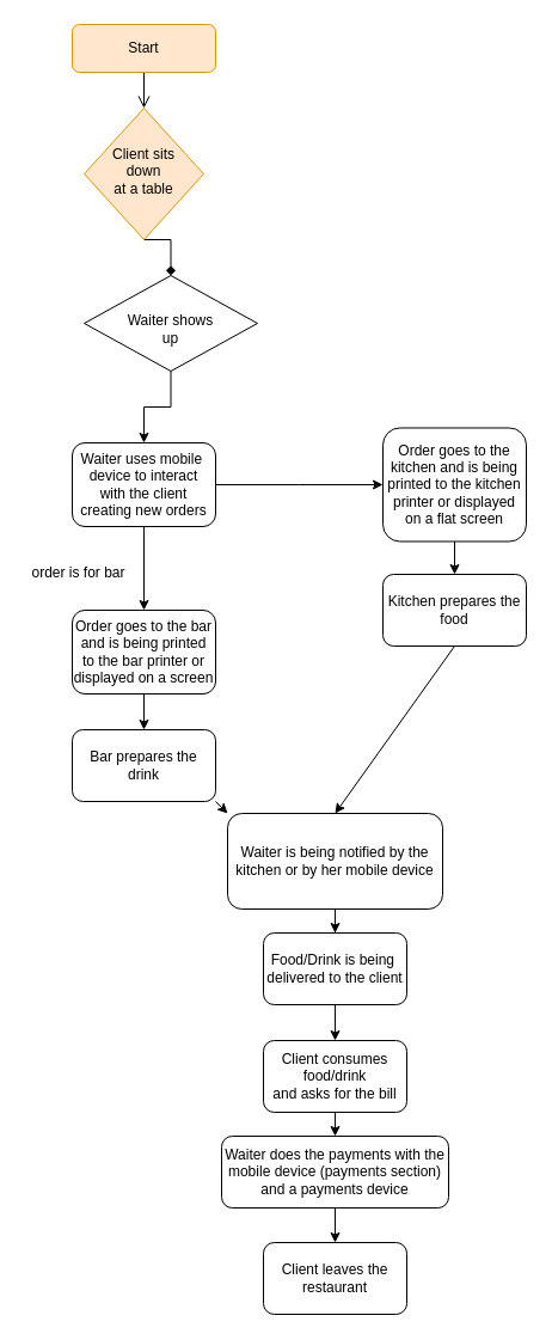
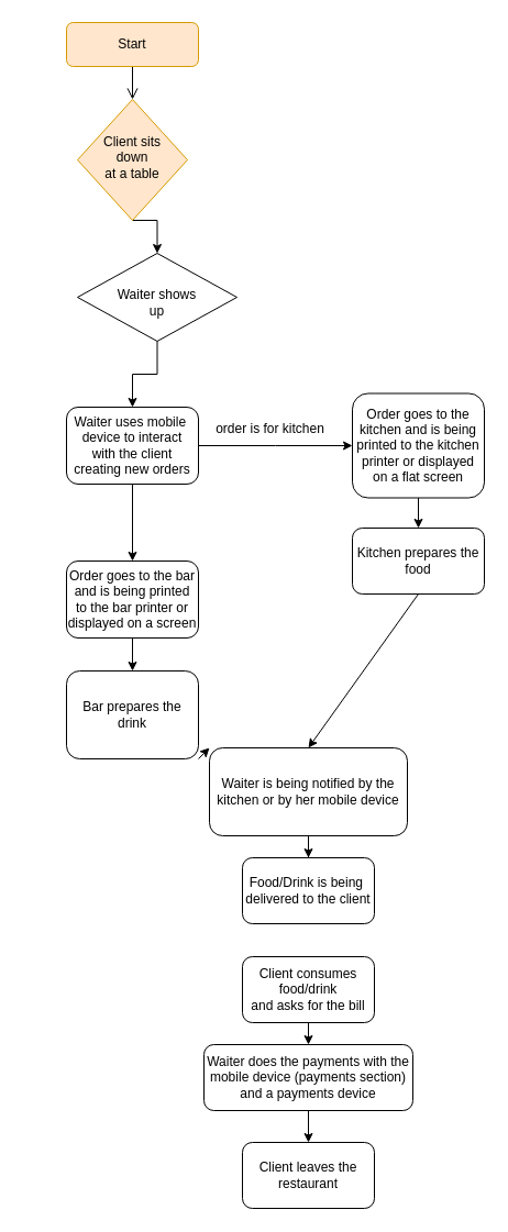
  <mxCell id="0" />
  <mxCell id="1" parent="0" />
  <mxCell id="2" value="" style="rounded=0;html=1;jettySize=auto;orthogonalLoop=1;fontSize=11;endArrow=open;endFill=0;endSize=8;strokeWidth=1;shadow=0;labelBackgroundColor=none;edgeStyle=orthogonalEdgeStyle;" parent="1" source="3" target="5" edge="1"><mxGeometry relative="1" as="geometry" /></mxCell>
  <mxCell id="3" value="Start" style="rounded=1;whiteSpace=wrap;html=1;fontSize=12;glass=0;strokeWidth=1;shadow=0;fillColor=#ffe6cc;strokeColor=#d79b00;" parent="1" vertex="1"><mxGeometry x="60" y="20" width="120" height="40" as="geometry" /></mxCell>
- <mxCell id="4" style="edgeStyle=orthogonalEdgeStyle;rounded=0;orthogonalLoop=1;jettySize=auto;html=1;exitX=0.5;exitY=1;exitDx=0;exitDy=0;entryX=0.5;entryY=0;entryDx=0;entryDy=0;endArrow=diamond;" edge="1" parent="1" source="5" target="7"><mxGeometry relative="1" as="geometry" /></mxCell>
+ <mxCell id="4" style="edgeStyle=orthogonalEdgeStyle;rounded=0;orthogonalLoop=1;jettySize=auto;html=1;exitX=0.5;exitY=1;exitDx=0;exitDy=0;entryX=0.5;entryY=0;entryDx=0;entryDy=0;" edge="1" parent="1" source="5" target="7"><mxGeometry relative="1" as="geometry" /></mxCell>
  <mxCell id="5" value="Client sits &lt;br&gt;down&lt;br&gt;at a table" style="rhombus;whiteSpace=wrap;html=1;shadow=0;fontFamily=Helvetica;fontSize=12;align=center;strokeWidth=1;spacing=6;spacingTop=-4;fillColor=#ffe6cc;strokeColor=#d79b00;" parent="1" vertex="1"><mxGeometry x="70" y="90" width="100" height="110" as="geometry" /></mxCell>
  <mxCell id="6" style="edgeStyle=orthogonalEdgeStyle;rounded=0;orthogonalLoop=1;jettySize=auto;html=1;exitX=0.5;exitY=1;exitDx=0;exitDy=0;entryX=0.5;entryY=0;entryDx=0;entryDy=0;" edge="1" parent="1" source="7" target="9"><mxGeometry relative="1" as="geometry" /></mxCell>
  <mxCell id="7" value="&lt;br&gt;Waiter shows &lt;br&gt;up" style="rhombus;whiteSpace=wrap;html=1;shadow=0;fontFamily=Helvetica;fontSize=12;align=center;strokeWidth=1;spacing=6;spacingTop=-4;" parent="1" vertex="1"><mxGeometry x="70" y="230" width="145" height="80" as="geometry" /></mxCell>
  <mxCell id="8" style="edgeStyle=orthogonalEdgeStyle;rounded=0;orthogonalLoop=1;jettySize=auto;html=1;exitX=1;exitY=0.5;exitDx=0;exitDy=0;" edge="1" parent="1" source="9"><mxGeometry relative="1" as="geometry"><mxPoint x="320" y="405" as="targetPoint" /></mxGeometry></mxCell>
  <mxCell id="9" value="Waiter uses mobile&amp;nbsp;&lt;br&gt;device to interact&lt;br&gt;with the client creating new orders" style="rounded=1;whiteSpace=wrap;html=1;fontSize=12;glass=0;strokeWidth=1;shadow=0;" parent="1" vertex="1"><mxGeometry x="60" y="370" width="120" height="70" as="geometry" /></mxCell>
- <mxCell id="11" value="order is for bar" style="text;html=1;align=center;verticalAlign=middle;resizable=0;points=[];autosize=1;strokeColor=none;" vertex="1" parent="1"><mxGeometry x="20" y="469" width="90" height="20" as="geometry" /></mxCell>
+ <mxCell id="10" value="order is for kitchen" style="text;html=1;align=center;verticalAlign=middle;resizable=0;points=[];autosize=1;strokeColor=none;" vertex="1" parent="1"><mxGeometry x="190" y="380" width="110" height="20" as="geometry" /></mxCell>
  <mxCell id="12" value="" style="endArrow=classic;html=1;exitX=0.5;exitY=1;exitDx=0;exitDy=0;" edge="1" parent="1" source="9"><mxGeometry width="50" height="50" relative="1" as="geometry"><mxPoint x="290" y="340" as="sourcePoint" /><mxPoint x="120" y="510" as="targetPoint" /></mxGeometry></mxCell>
  <mxCell id="13" value="Order goes to the kitchen and is being printed to the kitchen printer or displayed on a flat screen" style="rounded=1;whiteSpace=wrap;html=1;" vertex="1" parent="1"><mxGeometry x="320" y="357.5" width="120" height="95" as="geometry" /></mxCell>
  <mxCell id="14" value="Order goes to the bar and is being printed to the bar printer or displayed on a screen" style="rounded=1;whiteSpace=wrap;html=1;" vertex="1" parent="1"><mxGeometry x="60" y="510" width="120" height="70" as="geometry" /></mxCell>
- <mxCell id="15" value="Bar prepares the drink" style="rounded=1;whiteSpace=wrap;html=1;" vertex="1" parent="1"><mxGeometry x="60" y="610" width="120" height="60" as="geometry" /></mxCell>
+ <mxCell id="15" value="Bar prepares the drink" style="rounded=1;whiteSpace=wrap;html=1;" vertex="1" parent="1"><mxGeometry x="60" y="610" width="120" height="80" as="geometry" /></mxCell>
  <mxCell id="16" value="Kitchen prepares the food" style="rounded=1;whiteSpace=wrap;html=1;" vertex="1" parent="1"><mxGeometry x="320" y="480" width="120" height="60" as="geometry" /></mxCell>
  <mxCell id="17" value="" style="endArrow=classic;html=1;exitX=0.5;exitY=1;exitDx=0;exitDy=0;entryX=0.5;entryY=0;entryDx=0;entryDy=0;" edge="1" parent="1" source="13" target="16"><mxGeometry width="50" height="50" relative="1" as="geometry"><mxPoint x="290" y="410" as="sourcePoint" /><mxPoint x="340" y="360" as="targetPoint" /></mxGeometry></mxCell>
  <mxCell id="18" value="" style="endArrow=classic;html=1;exitX=0.5;exitY=1;exitDx=0;exitDy=0;" edge="1" parent="1" source="14" target="15"><mxGeometry width="50" height="50" relative="1" as="geometry"><mxPoint x="290" y="410" as="sourcePoint" /><mxPoint x="340" y="360" as="targetPoint" /></mxGeometry></mxCell>
  <mxCell id="19" value="" style="endArrow=classic;html=1;exitX=0.5;exitY=1;exitDx=0;exitDy=0;entryX=0.5;entryY=0;entryDx=0;entryDy=0;" edge="1" parent="1" source="16" target="21"><mxGeometry width="50" height="50" relative="1" as="geometry"><mxPoint x="290" y="500" as="sourcePoint" /><mxPoint x="380" y="580" as="targetPoint" /></mxGeometry></mxCell>
  <mxCell id="20" value="" style="edgeStyle=orthogonalEdgeStyle;rounded=0;orthogonalLoop=1;jettySize=auto;html=1;" edge="1" parent="1" source="21" target="23"><mxGeometry relative="1" as="geometry" /></mxCell>
  <mxCell id="21" value="Waiter is being notified by the kitchen or by her mobile device" style="rounded=1;whiteSpace=wrap;html=1;" vertex="1" parent="1"><mxGeometry x="190" y="680" width="180" height="80" as="geometry" /></mxCell>
  <mxCell id="22" value="" style="endArrow=classic;html=1;exitX=1;exitY=1;exitDx=0;exitDy=0;entryX=0;entryY=0;entryDx=0;entryDy=0;" edge="1" parent="1" source="15" target="21"><mxGeometry width="50" height="50" relative="1" as="geometry"><mxPoint x="290" y="580" as="sourcePoint" /><mxPoint x="340" y="530" as="targetPoint" /></mxGeometry></mxCell>
  <mxCell id="23" value="Food/Drink is being&amp;nbsp;&lt;br&gt;delivered to the client" style="rounded=1;whiteSpace=wrap;html=1;" vertex="1" parent="1"><mxGeometry x="220" y="780" width="120" height="60" as="geometry" /></mxCell>
  <mxCell id="24" value="Client consumes food/drink&lt;br&gt;and asks for the bill" style="rounded=1;whiteSpace=wrap;html=1;" vertex="1" parent="1"><mxGeometry x="220" y="870" width="120" height="60" as="geometry" /></mxCell>
- <mxCell id="25" value="" style="endArrow=classic;html=1;exitX=0.5;exitY=1;exitDx=0;exitDy=0;entryX=0.5;entryY=0;entryDx=0;entryDy=0;" edge="1" parent="1" source="23" target="24"><mxGeometry width="50" height="50" relative="1" as="geometry"><mxPoint x="290" y="860" as="sourcePoint" /><mxPoint x="340" y="810" as="targetPoint" /></mxGeometry></mxCell>
  <mxCell id="26" value="Waiter does the payments with the mobile device (payments section) and a payments device" style="rounded=1;whiteSpace=wrap;html=1;" vertex="1" parent="1"><mxGeometry x="185" y="950" width="190" height="60" as="geometry" /></mxCell>
  <mxCell id="27" value="" style="endArrow=classic;html=1;exitX=0.5;exitY=1;exitDx=0;exitDy=0;entryX=0.5;entryY=0;entryDx=0;entryDy=0;" edge="1" parent="1" source="24" target="26"><mxGeometry width="50" height="50" relative="1" as="geometry"><mxPoint x="290" y="940" as="sourcePoint" /><mxPoint x="340" y="890" as="targetPoint" /></mxGeometry></mxCell>
  <mxCell id="28" value="Client leaves the&lt;br&gt;restaurant" style="rounded=1;whiteSpace=wrap;html=1;" vertex="1" parent="1"><mxGeometry x="220" y="1039" width="120" height="60" as="geometry" /></mxCell>
  <mxCell id="29" value="" style="endArrow=classic;html=1;" edge="1" parent="1" source="26" target="28"><mxGeometry width="50" height="50" relative="1" as="geometry"><mxPoint x="278" y="1013" as="sourcePoint" /><mxPoint x="410" y="909" as="targetPoint" /></mxGeometry></mxCell>
